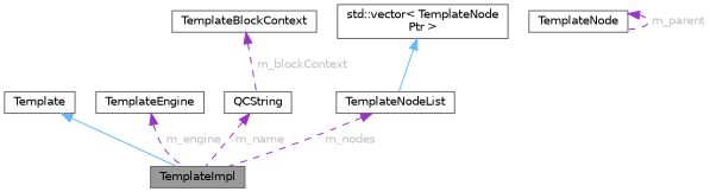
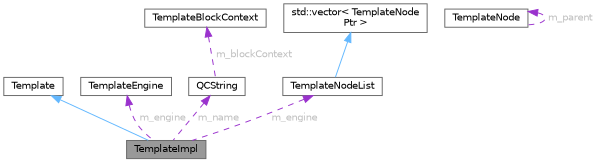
  digraph {
    node [color=gray40 fillcolor=white fontname=Helvetica fontsize=10 shape=box style=filled]
    edge [color=darkorchid3 dir=back fontcolor=grey fontname=Helvetica fontsize=10 labelfontname=Helvetica labelfontsize=10 style=dashed]
    n1 [fillcolor=grey60 fontcolor=black height=0.2 label=TemplateImpl width=0.4]
    n2 [height=0.2 label=TemplateNode width=0.4]
    n3 [height=0.2 label=Template width=0.4]
    n4 [height=0.2 label=TemplateEngine width=0.4]
    n5 [height=0.2 label=QCString width=0.4]
    n6 [height=0.2 label=TemplateNodeList width=0.4]
    n7 [height=0.2 label="std::vector\< TemplateNode\lPtr \>" width=0.4]
    n8 [height=0.2 label=TemplateBlockContext width=0.4]
    n2 -> n2 [label=" m_parent"]
    n3 -> n1 [color=steelblue1 style=solid fontcolor=""]
    n4 -> n1 [label=" m_engine"]
    n5 -> n1 [label=" m_name"]
-   n6 -> n1 [label=" m_nodes"]
+   n6 -> n1 [label=" m_engine"]
    n7 -> n6 [color=steelblue1 style=solid fontcolor=""]
    n8 -> n5 [label=" m_blockContext"]
  }
